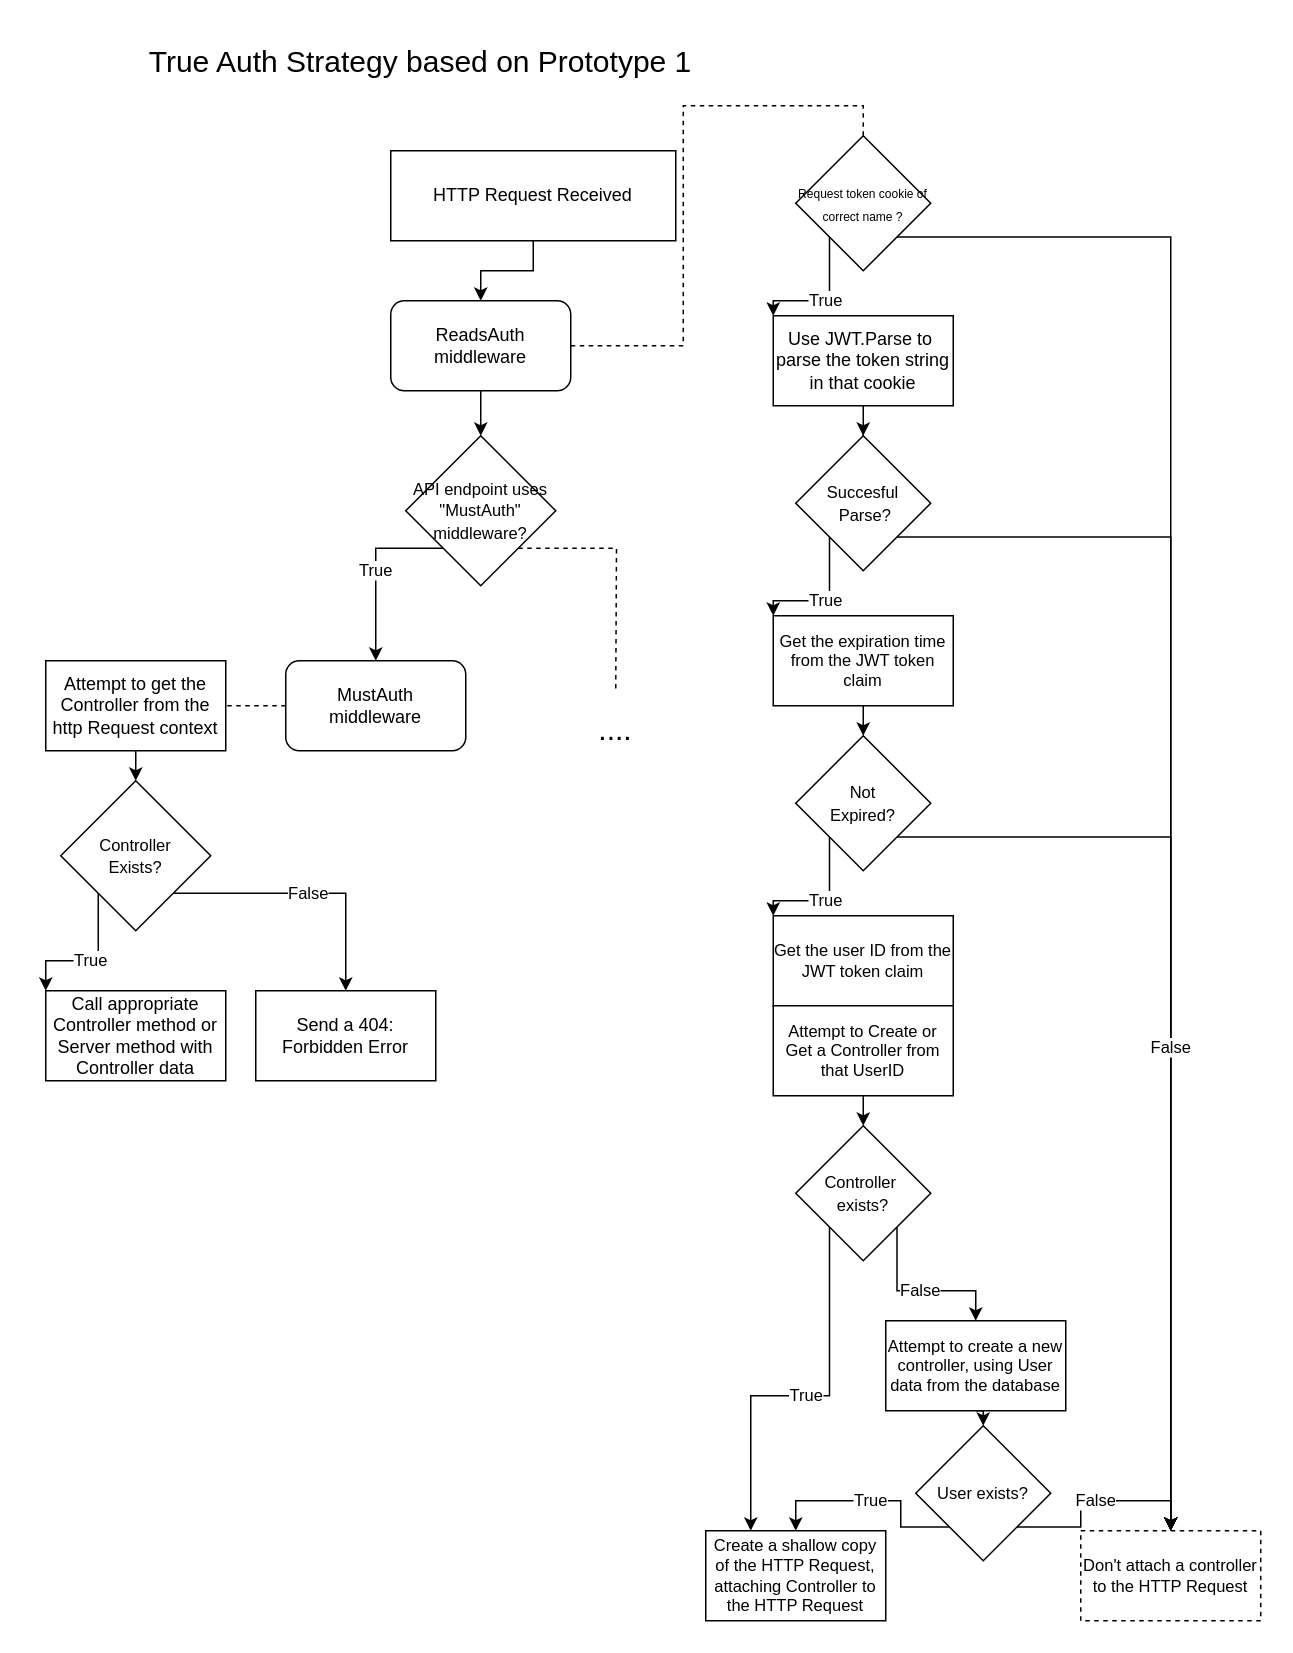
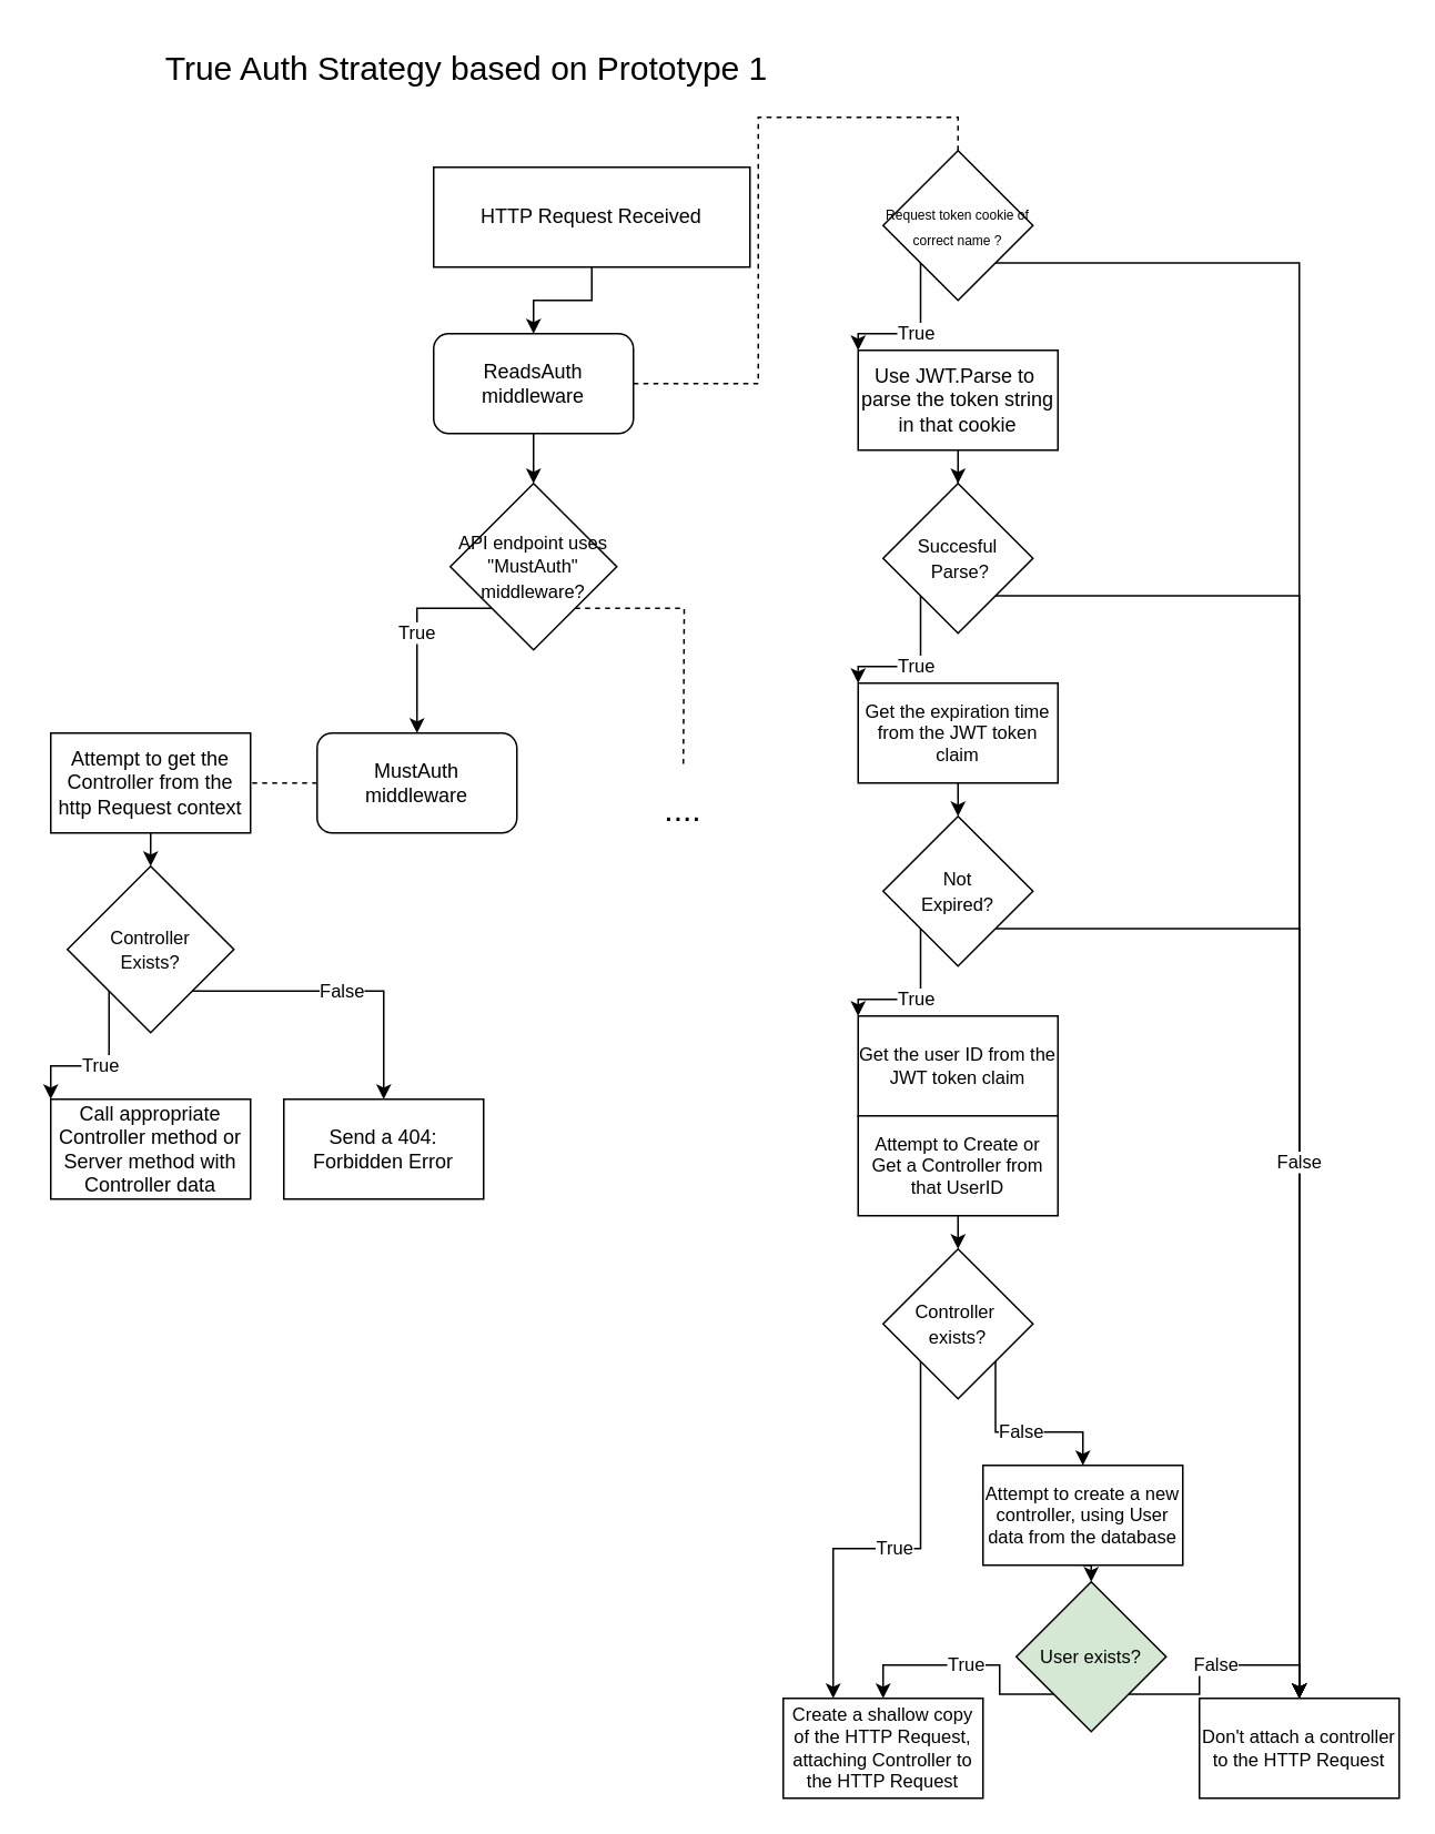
  <mxCell id="0" />
  <mxCell id="1" parent="0" />
  <mxCell id="2" value="" style="edgeStyle=orthogonalEdgeStyle;rounded=0;orthogonalLoop=1;jettySize=auto;html=1;exitX=0.5;exitY=1;exitDx=0;exitDy=0;entryX=0.5;entryY=0;entryDx=0;entryDy=0;fontSize=11;" edge="1" parent="1" source="3" target="6"><mxGeometry relative="1" as="geometry" /></mxCell>
  <mxCell id="3" value="HTTP Request Received" style="rounded=0;whiteSpace=wrap;html=1;" vertex="1" parent="1"><mxGeometry x="260" y="100" width="190" height="60" as="geometry" /></mxCell>
  <mxCell id="4" style="edgeStyle=orthogonalEdgeStyle;rounded=0;orthogonalLoop=1;jettySize=auto;html=1;exitX=1;exitY=0.5;exitDx=0;exitDy=0;entryX=0.5;entryY=0;entryDx=0;entryDy=0;fontSize=11;endArrow=none;endFill=0;dashed=1;" edge="1" parent="1" source="6" target="9"><mxGeometry relative="1" as="geometry" /></mxCell>
  <mxCell id="5" style="edgeStyle=orthogonalEdgeStyle;rounded=0;orthogonalLoop=1;jettySize=auto;html=1;exitX=0.5;exitY=1;exitDx=0;exitDy=0;fontSize=11;endArrow=classic;endFill=1;" edge="1" parent="1" source="6" target="35"><mxGeometry relative="1" as="geometry" /></mxCell>
  <mxCell id="6" value="ReadsAuth&lt;br&gt;middleware" style="rounded=1;whiteSpace=wrap;html=1;" vertex="1" parent="1"><mxGeometry x="260" y="200" width="120" height="60" as="geometry" /></mxCell>
  <mxCell id="7" value="True" style="edgeStyle=orthogonalEdgeStyle;rounded=0;orthogonalLoop=1;jettySize=auto;html=1;exitX=0;exitY=1;exitDx=0;exitDy=0;entryX=0;entryY=0;entryDx=0;entryDy=0;fontSize=11;endArrow=classic;endFill=1;" edge="1" parent="1" source="9" target="11"><mxGeometry relative="1" as="geometry" /></mxCell>
  <mxCell id="8" style="edgeStyle=orthogonalEdgeStyle;rounded=0;orthogonalLoop=1;jettySize=auto;html=1;exitX=1;exitY=1;exitDx=0;exitDy=0;entryX=0.5;entryY=0;entryDx=0;entryDy=0;fontSize=11;endArrow=classic;endFill=1;" edge="1" parent="1" source="9" target="32"><mxGeometry relative="1" as="geometry" /></mxCell>
  <mxCell id="9" value="&lt;font style=&quot;font-size: 8px;&quot;&gt;Request token cookie of correct name ?&lt;/font&gt;" style="rhombus;whiteSpace=wrap;html=1;" vertex="1" parent="1"><mxGeometry x="530" y="90" width="90" height="90" as="geometry" /></mxCell>
  <mxCell id="10" style="edgeStyle=orthogonalEdgeStyle;rounded=0;orthogonalLoop=1;jettySize=auto;html=1;exitX=0.5;exitY=1;exitDx=0;exitDy=0;fontSize=11;endArrow=classic;endFill=1;" edge="1" parent="1" source="11" target="14"><mxGeometry relative="1" as="geometry" /></mxCell>
  <mxCell id="11" value="Use JWT.Parse to&amp;nbsp;&lt;br&gt;parse the token string in that cookie" style="rounded=0;whiteSpace=wrap;html=1;" vertex="1" parent="1"><mxGeometry x="515" y="210" width="120" height="60" as="geometry" /></mxCell>
  <mxCell id="12" value="True" style="edgeStyle=orthogonalEdgeStyle;rounded=0;orthogonalLoop=1;jettySize=auto;html=1;exitX=0;exitY=1;exitDx=0;exitDy=0;entryX=0;entryY=0;entryDx=0;entryDy=0;fontSize=11;endArrow=classic;endFill=1;" edge="1" parent="1" source="14" target="16"><mxGeometry relative="1" as="geometry" /></mxCell>
  <mxCell id="13" style="edgeStyle=orthogonalEdgeStyle;rounded=0;orthogonalLoop=1;jettySize=auto;html=1;exitX=1;exitY=1;exitDx=0;exitDy=0;fontSize=11;endArrow=classic;endFill=1;" edge="1" parent="1" source="14" target="32"><mxGeometry relative="1" as="geometry" /></mxCell>
  <mxCell id="14" value="&lt;span style=&quot;font-size: 11px;&quot;&gt;Succesful&lt;br&gt;&amp;nbsp;Parse?&lt;br&gt;&lt;/span&gt;" style="rhombus;whiteSpace=wrap;html=1;" vertex="1" parent="1"><mxGeometry x="530" y="290" width="90" height="90" as="geometry" /></mxCell>
  <mxCell id="15" style="edgeStyle=orthogonalEdgeStyle;rounded=0;orthogonalLoop=1;jettySize=auto;html=1;exitX=0.5;exitY=1;exitDx=0;exitDy=0;entryX=0.5;entryY=0;entryDx=0;entryDy=0;fontSize=11;endArrow=classic;endFill=1;" edge="1" parent="1" source="16" target="19"><mxGeometry relative="1" as="geometry" /></mxCell>
  <mxCell id="16" value="Get the expiration time from the JWT token claim" style="rounded=0;whiteSpace=wrap;html=1;fontSize=11;" vertex="1" parent="1"><mxGeometry x="515" y="410" width="120" height="60" as="geometry" /></mxCell>
  <mxCell id="17" value="True" style="edgeStyle=orthogonalEdgeStyle;rounded=0;orthogonalLoop=1;jettySize=auto;html=1;exitX=0;exitY=1;exitDx=0;exitDy=0;entryX=0;entryY=0;entryDx=0;entryDy=0;fontSize=11;endArrow=classic;endFill=1;" edge="1" parent="1" source="19" target="20"><mxGeometry relative="1" as="geometry" /></mxCell>
  <mxCell id="18" value="False" style="edgeStyle=orthogonalEdgeStyle;rounded=0;orthogonalLoop=1;jettySize=auto;html=1;exitX=1;exitY=1;exitDx=0;exitDy=0;fontSize=11;endArrow=classic;endFill=1;" edge="1" parent="1" source="19" target="32"><mxGeometry relative="1" as="geometry" /></mxCell>
  <mxCell id="19" value="&lt;span style=&quot;font-size: 11px;&quot;&gt;Not&lt;br&gt;Expired?&lt;br&gt;&lt;/span&gt;" style="rhombus;whiteSpace=wrap;html=1;" vertex="1" parent="1"><mxGeometry x="530" y="490" width="90" height="90" as="geometry" /></mxCell>
  <mxCell id="20" value="Get the user ID from the JWT token claim" style="rounded=0;whiteSpace=wrap;html=1;fontSize=11;" vertex="1" parent="1"><mxGeometry x="515" y="610" width="120" height="60" as="geometry" /></mxCell>
  <mxCell id="21" style="edgeStyle=orthogonalEdgeStyle;rounded=0;orthogonalLoop=1;jettySize=auto;html=1;exitX=0.5;exitY=1;exitDx=0;exitDy=0;entryX=0.5;entryY=0;entryDx=0;entryDy=0;fontSize=11;endArrow=classic;endFill=1;" edge="1" parent="1" source="22" target="25"><mxGeometry relative="1" as="geometry" /></mxCell>
  <mxCell id="22" value="Attempt to Create or Get a Controller from that UserID" style="rounded=0;whiteSpace=wrap;html=1;fontSize=11;" vertex="1" parent="1"><mxGeometry x="515" y="670" width="120" height="60" as="geometry" /></mxCell>
  <mxCell id="23" value="True" style="edgeStyle=orthogonalEdgeStyle;rounded=0;orthogonalLoop=1;jettySize=auto;html=1;exitX=0;exitY=1;exitDx=0;exitDy=0;entryX=0.25;entryY=0;entryDx=0;entryDy=0;fontSize=11;endArrow=classic;endFill=1;" edge="1" parent="1" source="25" target="31"><mxGeometry relative="1" as="geometry" /></mxCell>
  <mxCell id="24" value="False" style="edgeStyle=orthogonalEdgeStyle;rounded=0;orthogonalLoop=1;jettySize=auto;html=1;exitX=1;exitY=1;exitDx=0;exitDy=0;fontSize=11;endArrow=classic;endFill=1;" edge="1" parent="1" source="25" target="27"><mxGeometry relative="1" as="geometry" /></mxCell>
  <mxCell id="25" value="&lt;span style=&quot;font-size: 11px;&quot;&gt;Controller&amp;nbsp;&lt;br&gt;exists?&lt;br&gt;&lt;/span&gt;" style="rhombus;whiteSpace=wrap;html=1;" vertex="1" parent="1"><mxGeometry x="530" y="750" width="90" height="90" as="geometry" /></mxCell>
  <mxCell id="26" style="edgeStyle=orthogonalEdgeStyle;rounded=0;orthogonalLoop=1;jettySize=auto;html=1;exitX=0.5;exitY=1;exitDx=0;exitDy=0;entryX=0.5;entryY=0;entryDx=0;entryDy=0;fontSize=11;endArrow=classic;endFill=1;" edge="1" parent="1" source="27" target="30"><mxGeometry relative="1" as="geometry" /></mxCell>
  <mxCell id="27" value="Attempt to create a new controller, using User data from the database" style="rounded=0;whiteSpace=wrap;html=1;fontSize=11;" vertex="1" parent="1"><mxGeometry x="590" y="880" width="120" height="60" as="geometry" /></mxCell>
  <mxCell id="28" value="True" style="edgeStyle=orthogonalEdgeStyle;rounded=0;orthogonalLoop=1;jettySize=auto;html=1;exitX=0;exitY=1;exitDx=0;exitDy=0;entryX=0.5;entryY=0;entryDx=0;entryDy=0;fontSize=11;endArrow=classic;endFill=1;" edge="1" parent="1" source="30" target="31"><mxGeometry relative="1" as="geometry"><Array as="points"><mxPoint x="600" y="1018" /><mxPoint x="600" y="1000" /><mxPoint x="530" y="1000" /></Array></mxGeometry></mxCell>
  <mxCell id="29" value="False" style="edgeStyle=orthogonalEdgeStyle;rounded=0;orthogonalLoop=1;jettySize=auto;html=1;exitX=1;exitY=1;exitDx=0;exitDy=0;entryX=0.5;entryY=0;entryDx=0;entryDy=0;fontSize=11;endArrow=classic;endFill=1;" edge="1" parent="1" source="30" target="32"><mxGeometry relative="1" as="geometry" /></mxCell>
- <mxCell id="30" value="&lt;span style=&quot;font-size: 11px;&quot;&gt;User exists?&lt;br&gt;&lt;/span&gt;" style="rhombus;whiteSpace=wrap;html=1;" vertex="1" parent="1"><mxGeometry x="610" y="950" width="90" height="90" as="geometry" /></mxCell>
+ <mxCell id="30" value="&lt;span style=&quot;font-size: 11px;&quot;&gt;User exists?&lt;br&gt;&lt;/span&gt;" style="rhombus;whiteSpace=wrap;html=1;fillColor=#d5e8d4;" vertex="1" parent="1"><mxGeometry x="610" y="950" width="90" height="90" as="geometry" /></mxCell>
  <mxCell id="31" value="Create a shallow copy of the HTTP Request, attaching Controller to the HTTP Request" style="rounded=0;whiteSpace=wrap;html=1;fontSize=11;" vertex="1" parent="1"><mxGeometry x="470" y="1020" width="120" height="60" as="geometry" /></mxCell>
- <mxCell id="32" value="Don't attach a controller to the HTTP Request" style="rounded=0;whiteSpace=wrap;html=1;fontSize=11;dashed=1;" vertex="1" parent="1"><mxGeometry x="720" y="1020" width="120" height="60" as="geometry" /></mxCell>
+ <mxCell id="32" value="Don't attach a controller to the HTTP Request" style="rounded=0;whiteSpace=wrap;html=1;fontSize=11;" vertex="1" parent="1"><mxGeometry x="720" y="1020" width="120" height="60" as="geometry" /></mxCell>
  <mxCell id="33" value="True" style="edgeStyle=orthogonalEdgeStyle;rounded=0;orthogonalLoop=1;jettySize=auto;html=1;exitX=0;exitY=1;exitDx=0;exitDy=0;fontSize=11;endArrow=classic;endFill=1;" edge="1" parent="1" source="35"><mxGeometry relative="1" as="geometry"><mxPoint x="250" y="440" as="targetPoint" /></mxGeometry></mxCell>
  <mxCell id="34" style="edgeStyle=orthogonalEdgeStyle;rounded=0;orthogonalLoop=1;jettySize=auto;html=1;exitX=1;exitY=1;exitDx=0;exitDy=0;dashed=1;fontSize=20;endArrow=none;endFill=0;" edge="1" parent="1" source="35"><mxGeometry relative="1" as="geometry"><mxPoint x="410" y="460" as="targetPoint" /></mxGeometry></mxCell>
  <mxCell id="35" value="&lt;span style=&quot;font-size: 11px;&quot;&gt;API endpoint uses &quot;MustAuth&quot; middleware?&lt;br&gt;&lt;/span&gt;" style="rhombus;whiteSpace=wrap;html=1;" vertex="1" parent="1"><mxGeometry x="270" y="290" width="100" height="100" as="geometry" /></mxCell>
  <mxCell id="36" style="edgeStyle=orthogonalEdgeStyle;rounded=0;orthogonalLoop=1;jettySize=auto;html=1;exitX=0;exitY=0.5;exitDx=0;exitDy=0;entryX=1;entryY=0.5;entryDx=0;entryDy=0;fontSize=20;endArrow=none;endFill=0;dashed=1;" edge="1" parent="1" source="37" target="39"><mxGeometry relative="1" as="geometry" /></mxCell>
  <mxCell id="37" value="MustAuth&lt;br&gt;middleware" style="rounded=1;whiteSpace=wrap;html=1;" vertex="1" parent="1"><mxGeometry x="190" y="440" width="120" height="60" as="geometry" /></mxCell>
  <mxCell id="38" style="edgeStyle=orthogonalEdgeStyle;rounded=0;orthogonalLoop=1;jettySize=auto;html=1;exitX=0.5;exitY=1;exitDx=0;exitDy=0;entryX=0.5;entryY=0;entryDx=0;entryDy=0;fontSize=11;endArrow=classic;endFill=1;" edge="1" parent="1" source="39" target="42"><mxGeometry relative="1" as="geometry" /></mxCell>
  <mxCell id="39" value="Attempt to get the Controller from the http Request context" style="rounded=0;whiteSpace=wrap;html=1;" vertex="1" parent="1"><mxGeometry x="30" y="440" width="120" height="60" as="geometry" /></mxCell>
  <mxCell id="40" value="True" style="edgeStyle=orthogonalEdgeStyle;rounded=0;orthogonalLoop=1;jettySize=auto;html=1;exitX=0;exitY=1;exitDx=0;exitDy=0;entryX=0;entryY=0;entryDx=0;entryDy=0;fontSize=11;endArrow=classic;endFill=1;" edge="1" parent="1" source="42" target="43"><mxGeometry relative="1" as="geometry" /></mxCell>
  <mxCell id="41" value="False" style="edgeStyle=orthogonalEdgeStyle;rounded=0;orthogonalLoop=1;jettySize=auto;html=1;exitX=1;exitY=1;exitDx=0;exitDy=0;entryX=0.5;entryY=0;entryDx=0;entryDy=0;fontSize=11;endArrow=classic;endFill=1;" edge="1" parent="1" source="42" target="44"><mxGeometry relative="1" as="geometry" /></mxCell>
  <mxCell id="42" value="&lt;span style=&quot;font-size: 11px;&quot;&gt;Controller&lt;br&gt;Exists?&lt;br&gt;&lt;/span&gt;" style="rhombus;whiteSpace=wrap;html=1;" vertex="1" parent="1"><mxGeometry x="40" y="520" width="100" height="100" as="geometry" /></mxCell>
  <mxCell id="43" value="Call appropriate Controller method or Server method with Controller data" style="rounded=0;whiteSpace=wrap;html=1;" vertex="1" parent="1"><mxGeometry x="30" y="660" width="120" height="60" as="geometry" /></mxCell>
  <mxCell id="44" value="Send a 404: Forbidden Error" style="rounded=0;whiteSpace=wrap;html=1;" vertex="1" parent="1"><mxGeometry x="170" y="660" width="120" height="60" as="geometry" /></mxCell>
  <mxCell id="45" value="&lt;font style=&quot;font-size: 20px;&quot;&gt;True Auth Strategy based on Prototype 1&lt;/font&gt;" style="text;html=1;strokeColor=none;fillColor=none;align=center;verticalAlign=middle;whiteSpace=wrap;rounded=0;fontSize=11;" vertex="1" parent="1"><mxGeometry x="20" y="20" width="520" height="40" as="geometry" /></mxCell>
  <mxCell id="46" value="...." style="text;html=1;strokeColor=none;fillColor=none;align=center;verticalAlign=middle;whiteSpace=wrap;rounded=0;fontSize=20;" vertex="1" parent="1"><mxGeometry x="380" y="470" width="60" height="30" as="geometry" /></mxCell>
